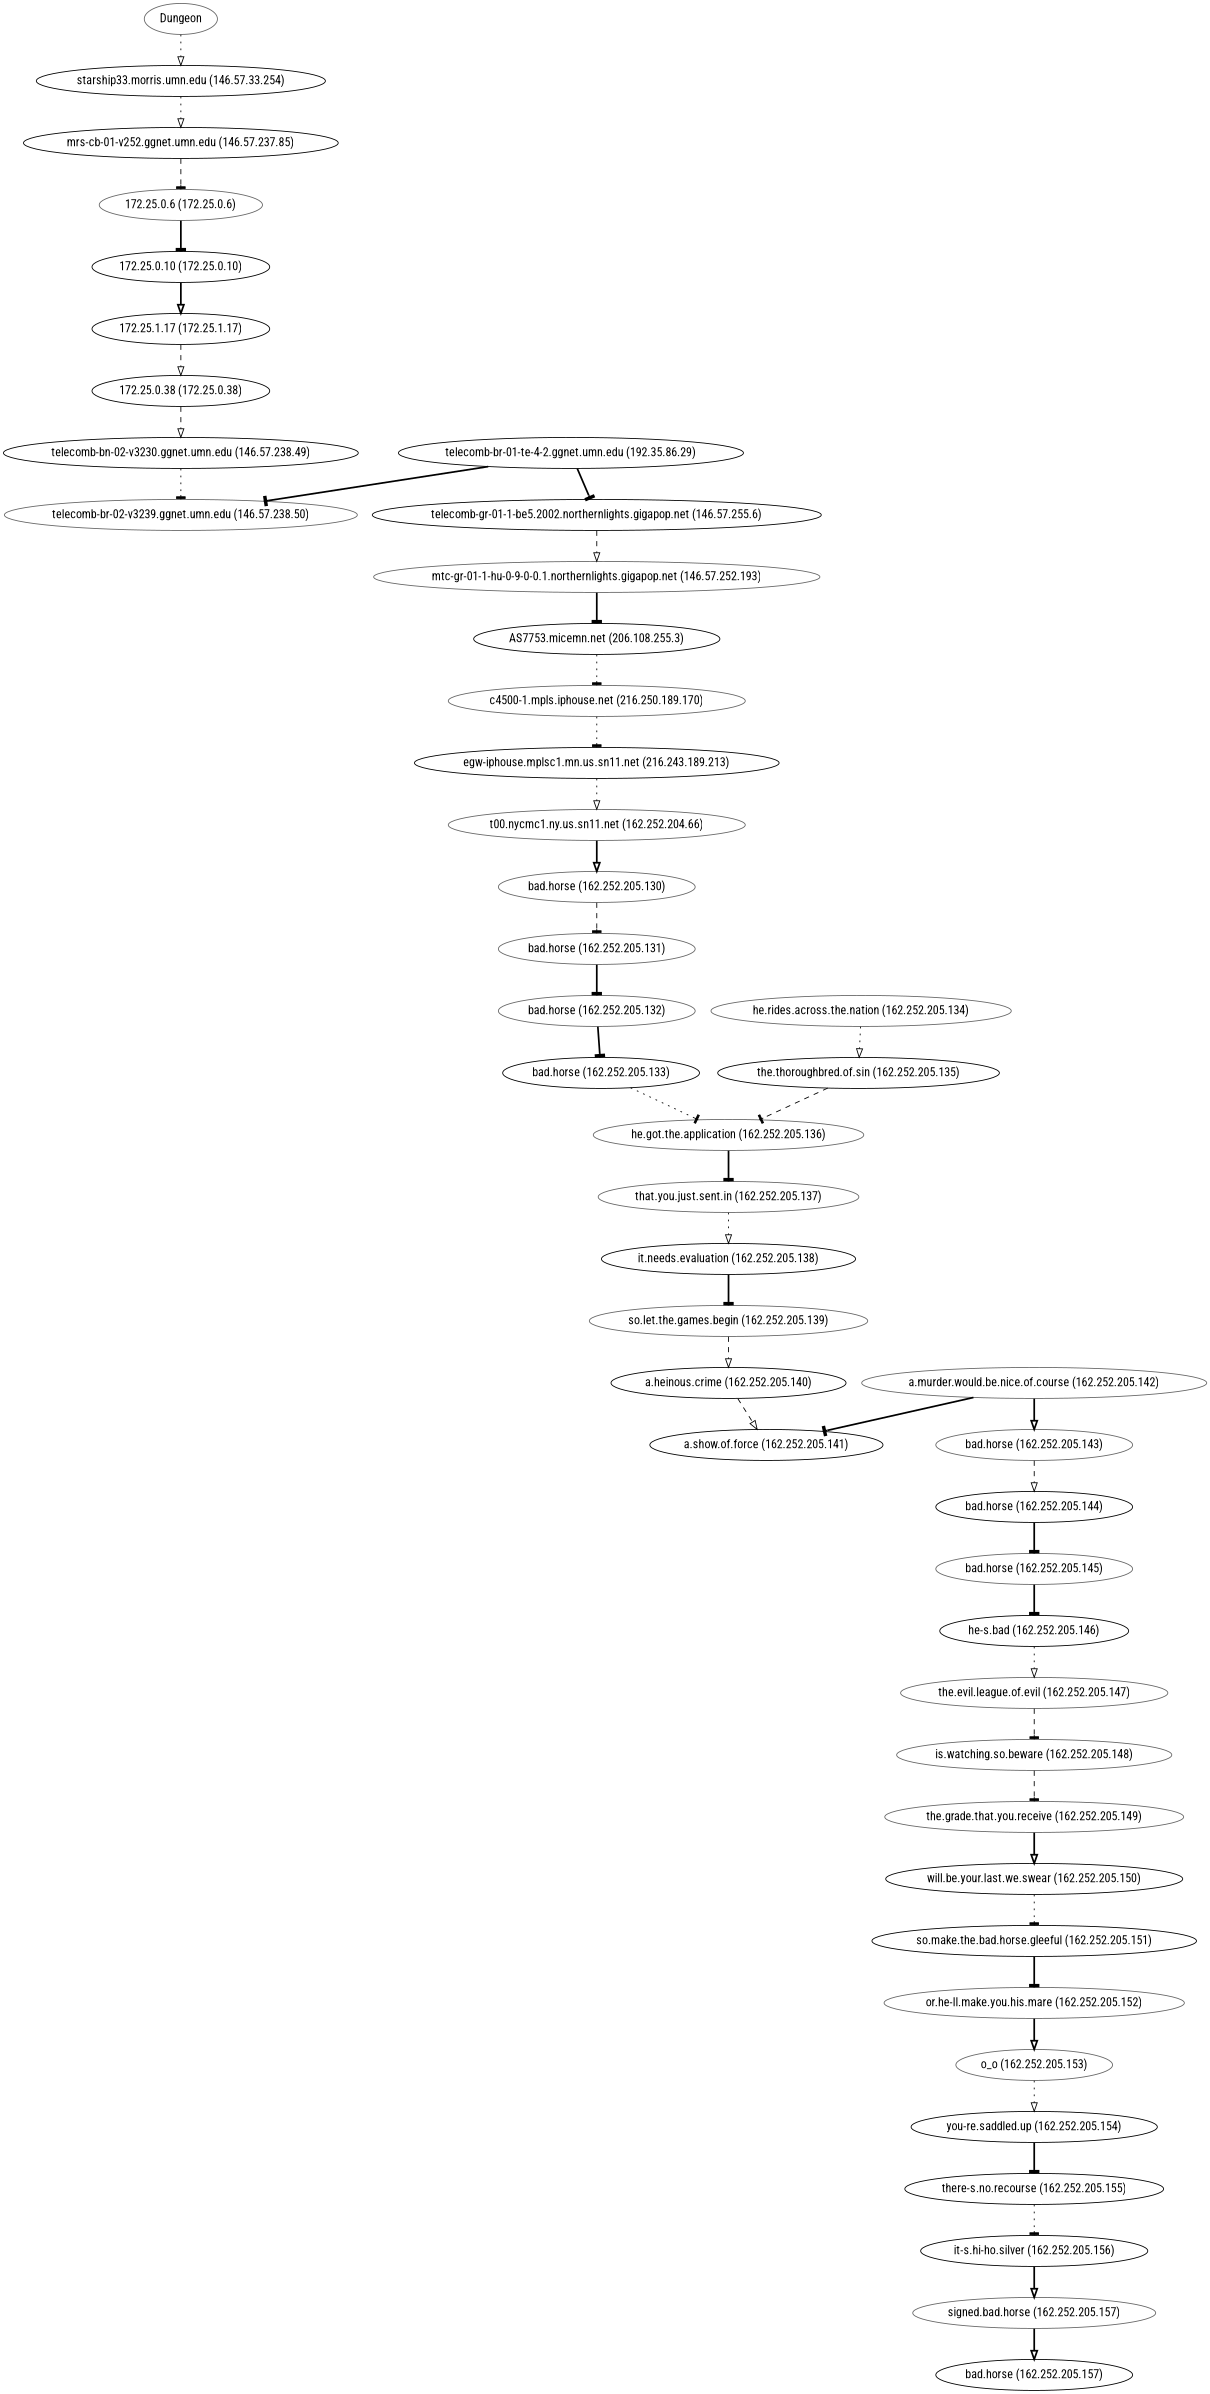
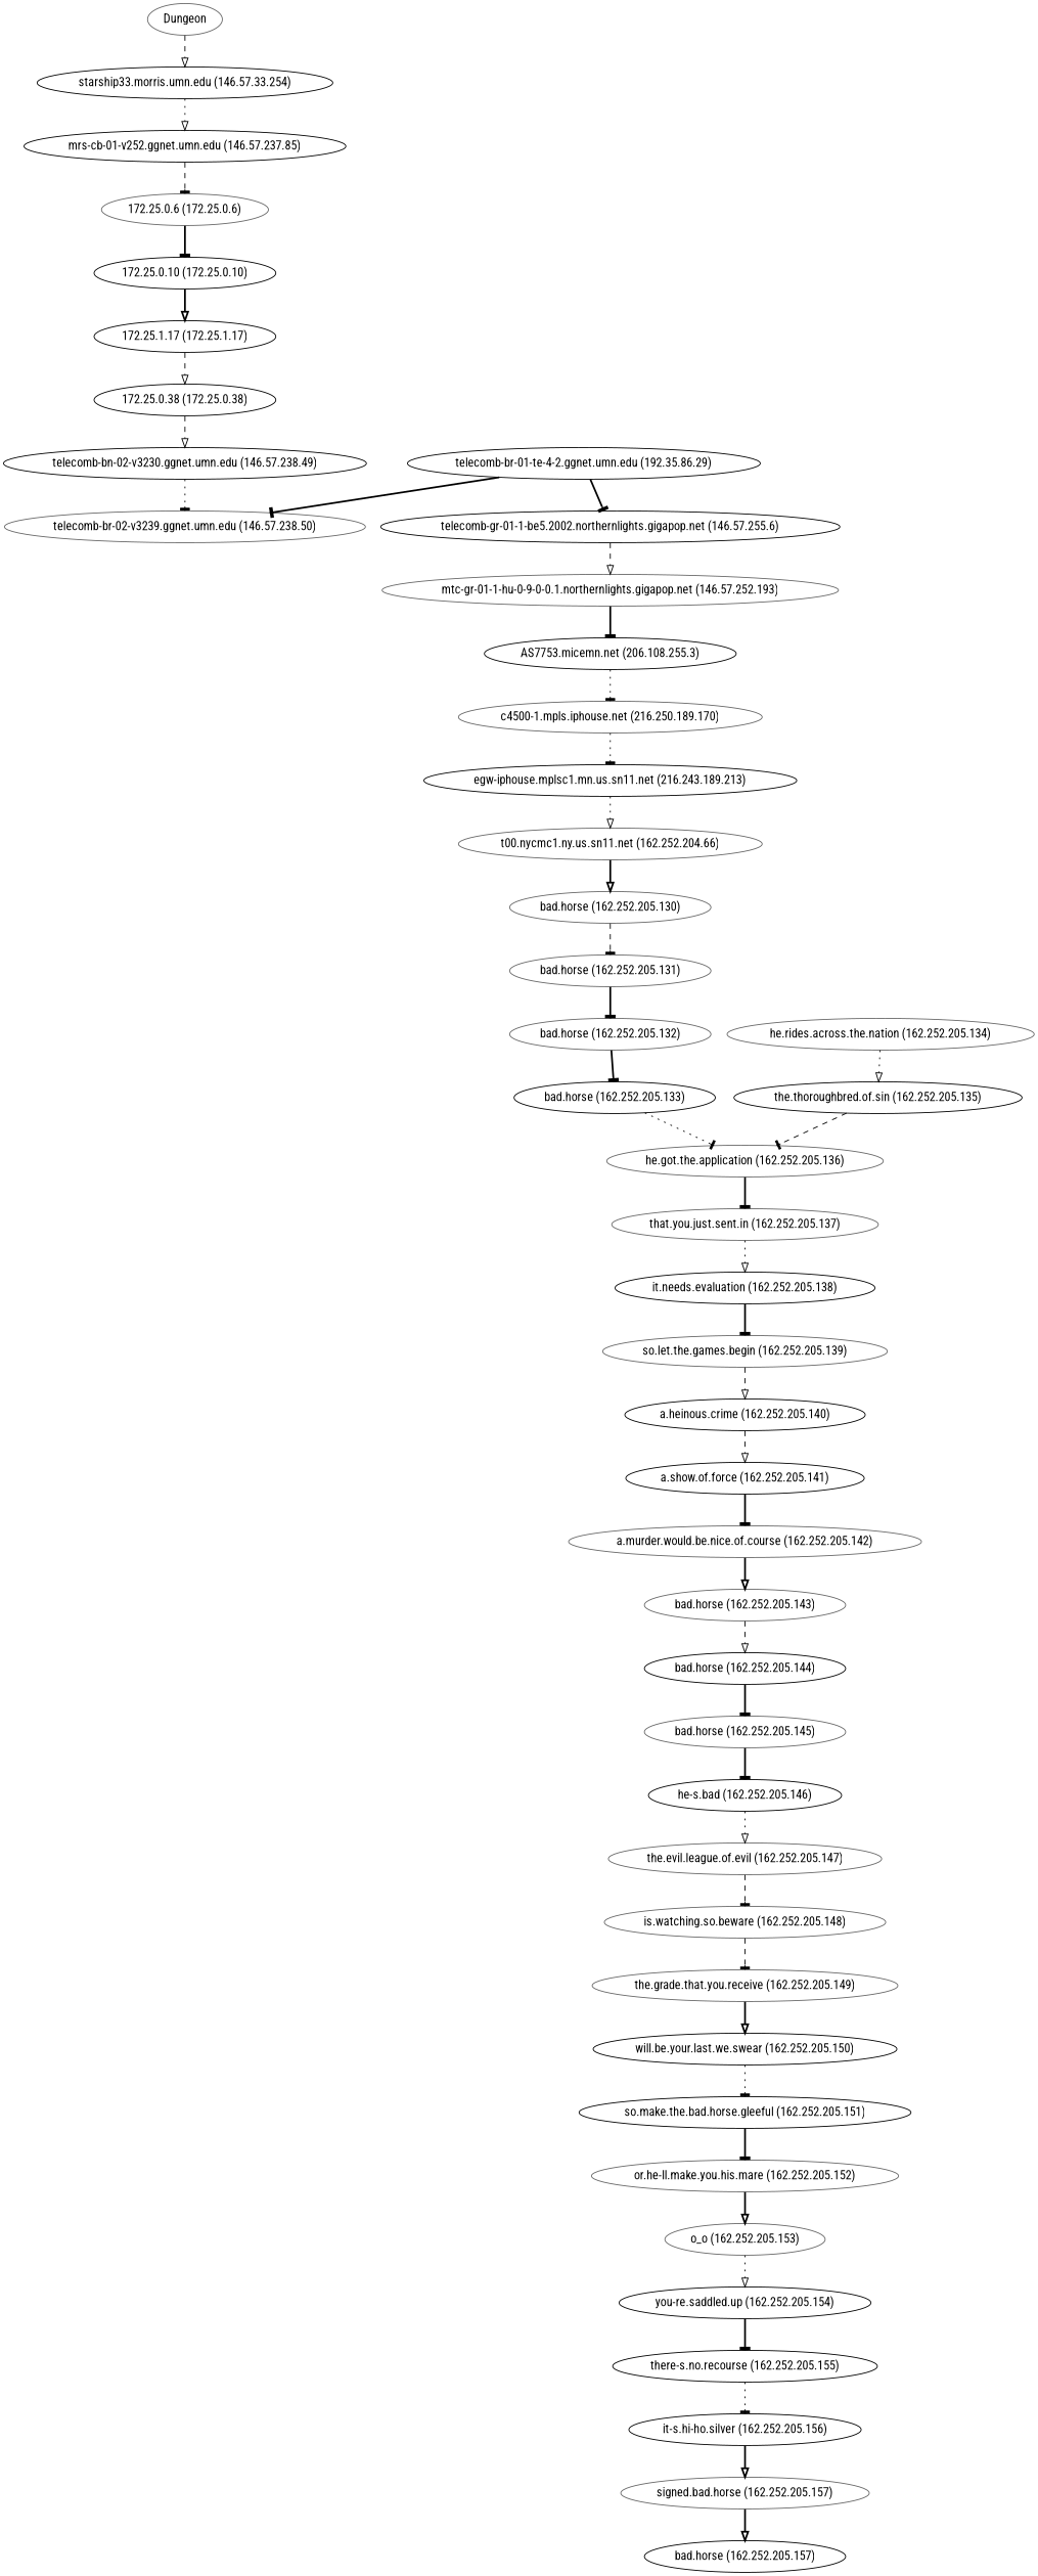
  digraph {
    fontname="Roboto Condensed"
    node [color=black fontname="Roboto Condensed"]
    edge [arrowhead=tee fontname="Roboto Condensed" style=bold]
    Dungeon [color=gray40]
    "starship33.morris.umn.edu (146.57.33.254)"
    "mrs-cb-01-v252.ggnet.umn.edu (146.57.237.85)"
    "172.25.0.6 (172.25.0.6)" [color=gray40]
    "172.25.0.10 (172.25.0.10)"
    "172.25.1.17 (172.25.1.17)"
    "172.25.0.38 (172.25.0.38)"
    "telecomb-bn-02-v3230.ggnet.umn.edu (146.57.238.49)"
    "telecomb-br-02-v3239.ggnet.umn.edu (146.57.238.50)" [color=gray40]
    "telecomb-br-01-te-4-2.ggnet.umn.edu (192.35.86.29)"
    "telecomb-gr-01-1-be5.2002.northernlights.gigapop.net (146.57.255.6)"
    "mtc-gr-01-1-hu-0-9-0-0.1.northernlights.gigapop.net (146.57.252.193)" [color=gray40]
    "AS7753.micemn.net (206.108.255.3)"
    "c4500-1.mpls.iphouse.net (216.250.189.170)" [color=gray40]
    "egw-iphouse.mplsc1.mn.us.sn11.net (216.243.189.213)"
    "t00.nycmc1.ny.us.sn11.net (162.252.204.66)" [color=gray40]
    "bad.horse (162.252.205.130)" [color=gray40]
    "bad.horse (162.252.205.131)" [color=gray40]
    "bad.horse (162.252.205.132)" [color=gray40]
    "bad.horse (162.252.205.133)"
    "he.got.the.application (162.252.205.136)" [color=gray40]
    "he.rides.across.the.nation (162.252.205.134)" [color=gray40]
    "the.thoroughbred.of.sin (162.252.205.135)"
    "that.you.just.sent.in (162.252.205.137)" [color=gray40]
    "it.needs.evaluation (162.252.205.138)"
    "so.let.the.games.begin (162.252.205.139)" [color=gray40]
    "a.heinous.crime (162.252.205.140)"
    "a.show.of.force (162.252.205.141)"
    "a.murder.would.be.nice.of.course (162.252.205.142)" [color=gray40]
    "bad.horse (162.252.205.143)" [color=gray40]
    "bad.horse (162.252.205.144)"
    "bad.horse (162.252.205.145)" [color=gray40]
    "he-s.bad (162.252.205.146)"
    "the.evil.league.of.evil (162.252.205.147)" [color=gray40]
    "is.watching.so.beware (162.252.205.148)" [color=gray40]
    "the.grade.that.you.receive (162.252.205.149)" [color=gray40]
    "will.be.your.last.we.swear (162.252.205.150)"
    "so.make.the.bad.horse.gleeful (162.252.205.151)"
    "or.he-ll.make.you.his.mare (162.252.205.152)" [color=gray40]
    "o_o (162.252.205.153)" [color=gray40]
    "you-re.saddled.up (162.252.205.154)"
    "there-s.no.recourse (162.252.205.155)"
    "it-s.hi-ho.silver (162.252.205.156)"
    "signed.bad.horse (162.252.205.157)" [color=gray40]
    "bad.horse (162.252.205.157)"
-   Dungeon -> "starship33.morris.umn.edu (146.57.33.254)" [arrowhead=onormal style=dotted]
+   Dungeon -> "starship33.morris.umn.edu (146.57.33.254)" [arrowhead=onormal style=dashed]
    "starship33.morris.umn.edu (146.57.33.254)" -> "mrs-cb-01-v252.ggnet.umn.edu (146.57.237.85)" [arrowhead=onormal style=dotted]
    "mrs-cb-01-v252.ggnet.umn.edu (146.57.237.85)" -> "172.25.0.6 (172.25.0.6)" [style=dashed]
    "172.25.0.6 (172.25.0.6)" -> "172.25.0.10 (172.25.0.10)"
    "172.25.0.10 (172.25.0.10)" -> "172.25.1.17 (172.25.1.17)" [arrowhead=onormal]
    "172.25.1.17 (172.25.1.17)" -> "172.25.0.38 (172.25.0.38)" [arrowhead=onormal style=dashed]
    "172.25.0.38 (172.25.0.38)" -> "telecomb-bn-02-v3230.ggnet.umn.edu (146.57.238.49)" [arrowhead=onormal style=dashed]
    "telecomb-bn-02-v3230.ggnet.umn.edu (146.57.238.49)" -> "telecomb-br-02-v3239.ggnet.umn.edu (146.57.238.50)" [style=dotted]
    "telecomb-br-01-te-4-2.ggnet.umn.edu (192.35.86.29)" -> "telecomb-br-02-v3239.ggnet.umn.edu (146.57.238.50)"
    "telecomb-br-01-te-4-2.ggnet.umn.edu (192.35.86.29)" -> "telecomb-gr-01-1-be5.2002.northernlights.gigapop.net (146.57.255.6)"
    "telecomb-gr-01-1-be5.2002.northernlights.gigapop.net (146.57.255.6)" -> "mtc-gr-01-1-hu-0-9-0-0.1.northernlights.gigapop.net (146.57.252.193)" [arrowhead=onormal style=dashed]
    "mtc-gr-01-1-hu-0-9-0-0.1.northernlights.gigapop.net (146.57.252.193)" -> "AS7753.micemn.net (206.108.255.3)"
    "AS7753.micemn.net (206.108.255.3)" -> "c4500-1.mpls.iphouse.net (216.250.189.170)" [style=dotted]
    "c4500-1.mpls.iphouse.net (216.250.189.170)" -> "egw-iphouse.mplsc1.mn.us.sn11.net (216.243.189.213)" [style=dotted]
    "egw-iphouse.mplsc1.mn.us.sn11.net (216.243.189.213)" -> "t00.nycmc1.ny.us.sn11.net (162.252.204.66)" [arrowhead=onormal style=dotted]
    "t00.nycmc1.ny.us.sn11.net (162.252.204.66)" -> "bad.horse (162.252.205.130)" [arrowhead=onormal]
    "bad.horse (162.252.205.130)" -> "bad.horse (162.252.205.131)" [style=dashed]
    "bad.horse (162.252.205.131)" -> "bad.horse (162.252.205.132)"
    "bad.horse (162.252.205.132)" -> "bad.horse (162.252.205.133)"
    "bad.horse (162.252.205.133)" -> "he.got.the.application (162.252.205.136)" [style=dotted]
    "he.got.the.application (162.252.205.136)" -> "that.you.just.sent.in (162.252.205.137)"
    "he.rides.across.the.nation (162.252.205.134)" -> "the.thoroughbred.of.sin (162.252.205.135)" [arrowhead=onormal style=dotted]
    "the.thoroughbred.of.sin (162.252.205.135)" -> "he.got.the.application (162.252.205.136)" [style=dashed]
    "that.you.just.sent.in (162.252.205.137)" -> "it.needs.evaluation (162.252.205.138)" [arrowhead=onormal style=dotted]
    "it.needs.evaluation (162.252.205.138)" -> "so.let.the.games.begin (162.252.205.139)"
    "so.let.the.games.begin (162.252.205.139)" -> "a.heinous.crime (162.252.205.140)" [arrowhead=onormal style=dashed]
    "a.heinous.crime (162.252.205.140)" -> "a.show.of.force (162.252.205.141)" [arrowhead=onormal style=dashed]
-   "a.murder.would.be.nice.of.course (162.252.205.142)" -> "a.show.of.force (162.252.205.141)"
+   "a.show.of.force (162.252.205.141)" -> "a.murder.would.be.nice.of.course (162.252.205.142)"
    "a.murder.would.be.nice.of.course (162.252.205.142)" -> "bad.horse (162.252.205.143)" [arrowhead=onormal]
    "bad.horse (162.252.205.143)" -> "bad.horse (162.252.205.144)" [arrowhead=onormal style=dashed]
    "bad.horse (162.252.205.144)" -> "bad.horse (162.252.205.145)"
    "bad.horse (162.252.205.145)" -> "he-s.bad (162.252.205.146)"
    "he-s.bad (162.252.205.146)" -> "the.evil.league.of.evil (162.252.205.147)" [arrowhead=onormal style=dotted]
    "the.evil.league.of.evil (162.252.205.147)" -> "is.watching.so.beware (162.252.205.148)" [style=dashed]
    "is.watching.so.beware (162.252.205.148)" -> "the.grade.that.you.receive (162.252.205.149)" [style=dashed]
    "the.grade.that.you.receive (162.252.205.149)" -> "will.be.your.last.we.swear (162.252.205.150)" [arrowhead=onormal]
    "will.be.your.last.we.swear (162.252.205.150)" -> "so.make.the.bad.horse.gleeful (162.252.205.151)" [style=dotted]
    "so.make.the.bad.horse.gleeful (162.252.205.151)" -> "or.he-ll.make.you.his.mare (162.252.205.152)"
    "or.he-ll.make.you.his.mare (162.252.205.152)" -> "o_o (162.252.205.153)" [arrowhead=onormal]
    "o_o (162.252.205.153)" -> "you-re.saddled.up (162.252.205.154)" [arrowhead=onormal style=dotted]
    "you-re.saddled.up (162.252.205.154)" -> "there-s.no.recourse (162.252.205.155)"
    "there-s.no.recourse (162.252.205.155)" -> "it-s.hi-ho.silver (162.252.205.156)" [style=dotted]
    "it-s.hi-ho.silver (162.252.205.156)" -> "signed.bad.horse (162.252.205.157)" [arrowhead=onormal]
    "signed.bad.horse (162.252.205.157)" -> "bad.horse (162.252.205.157)" [arrowhead=onormal]
  }
